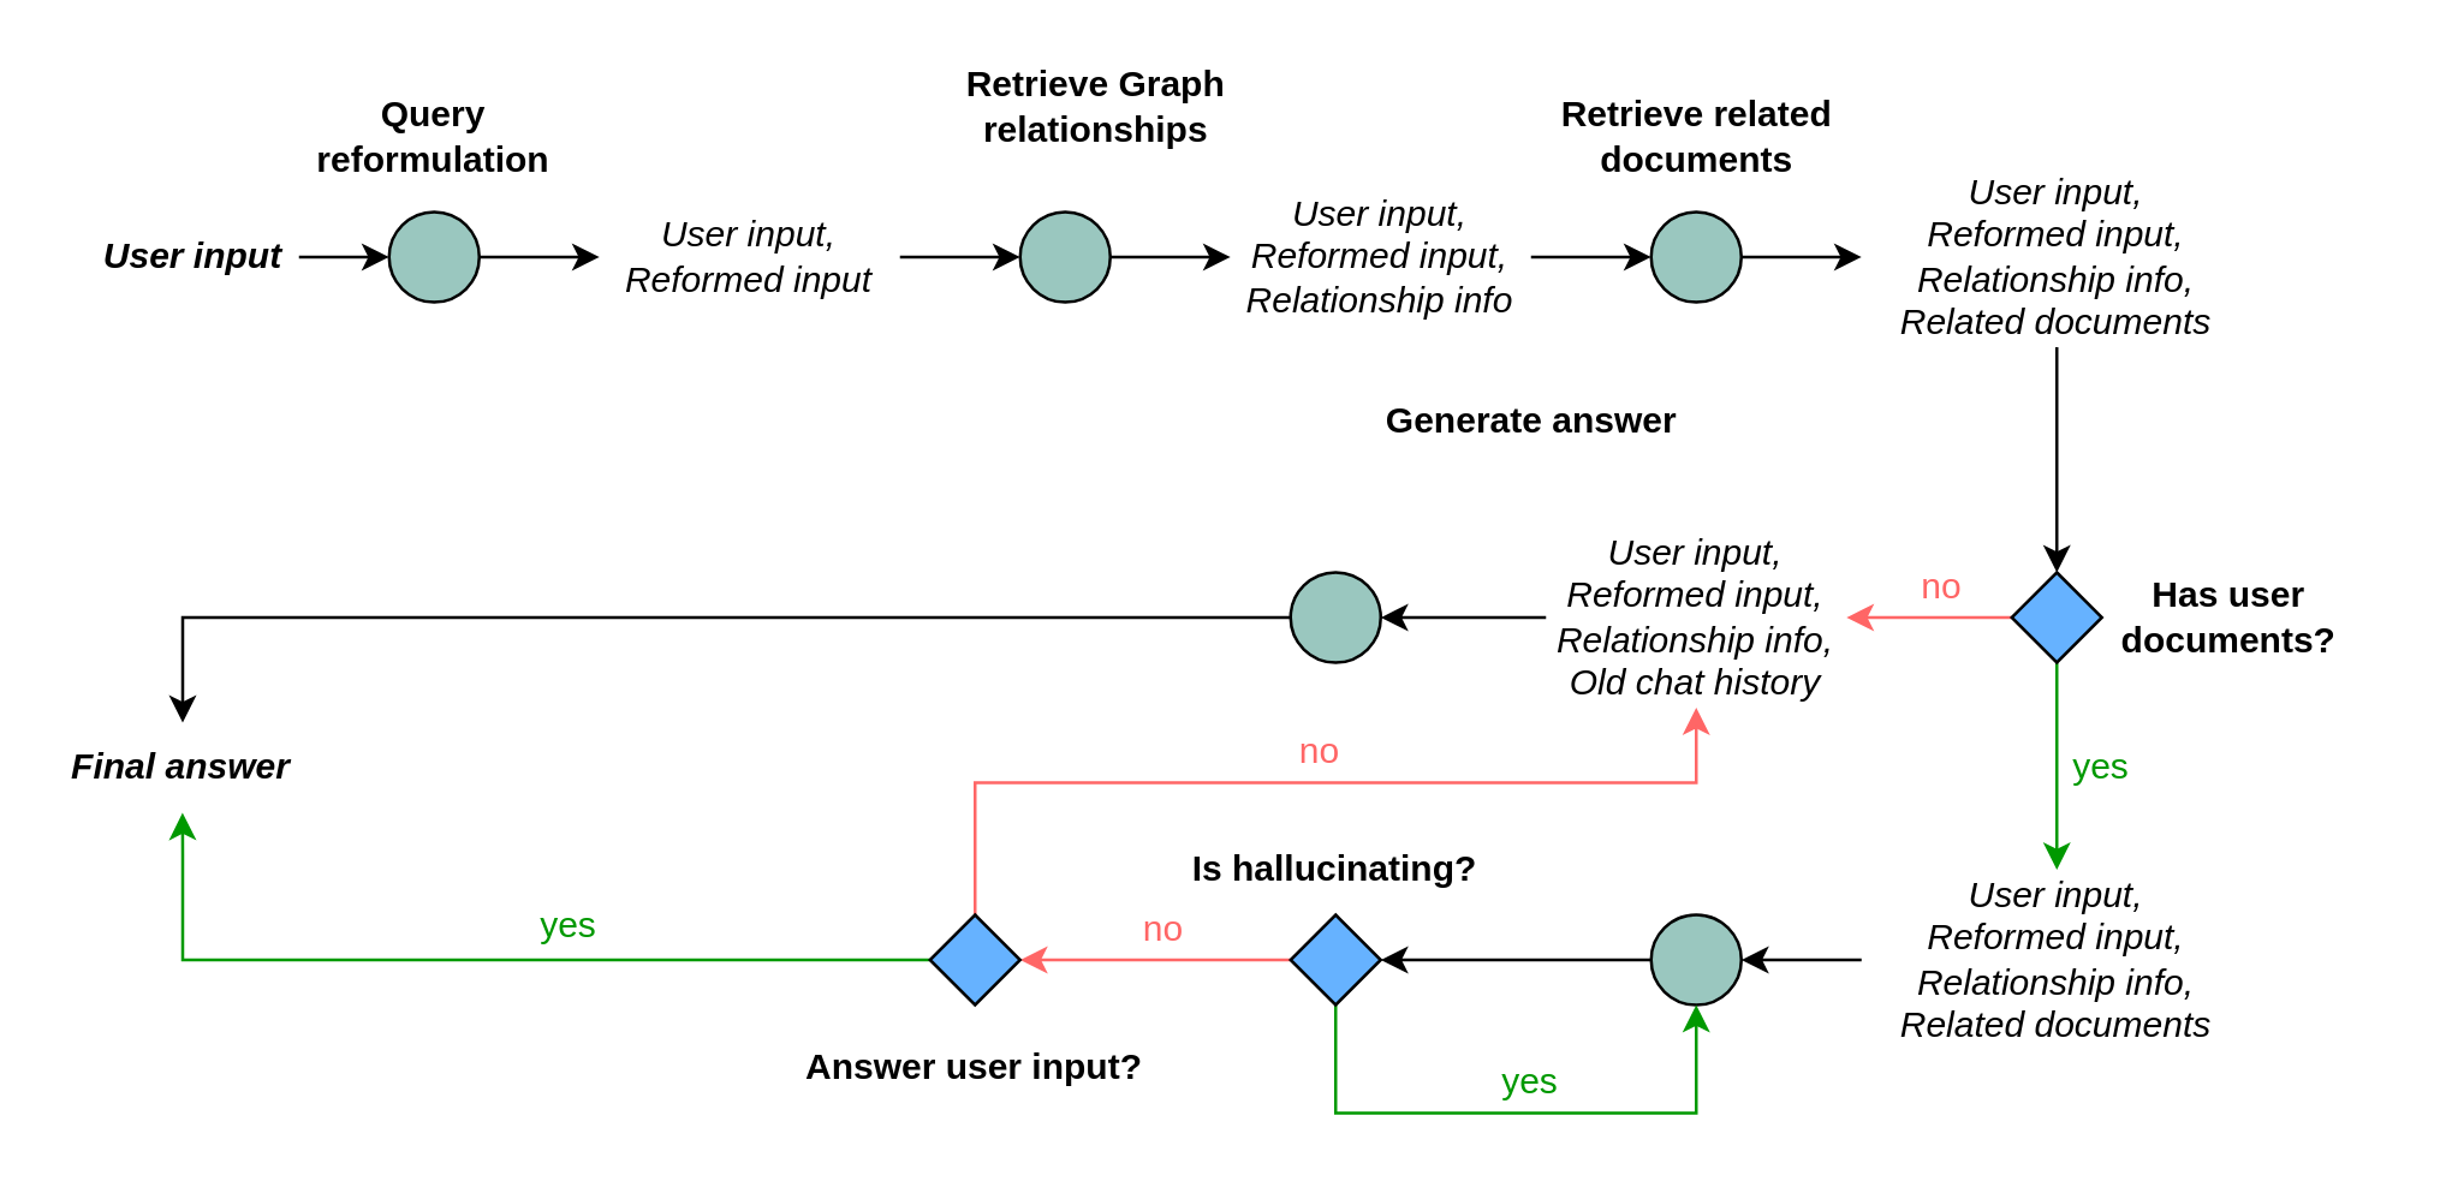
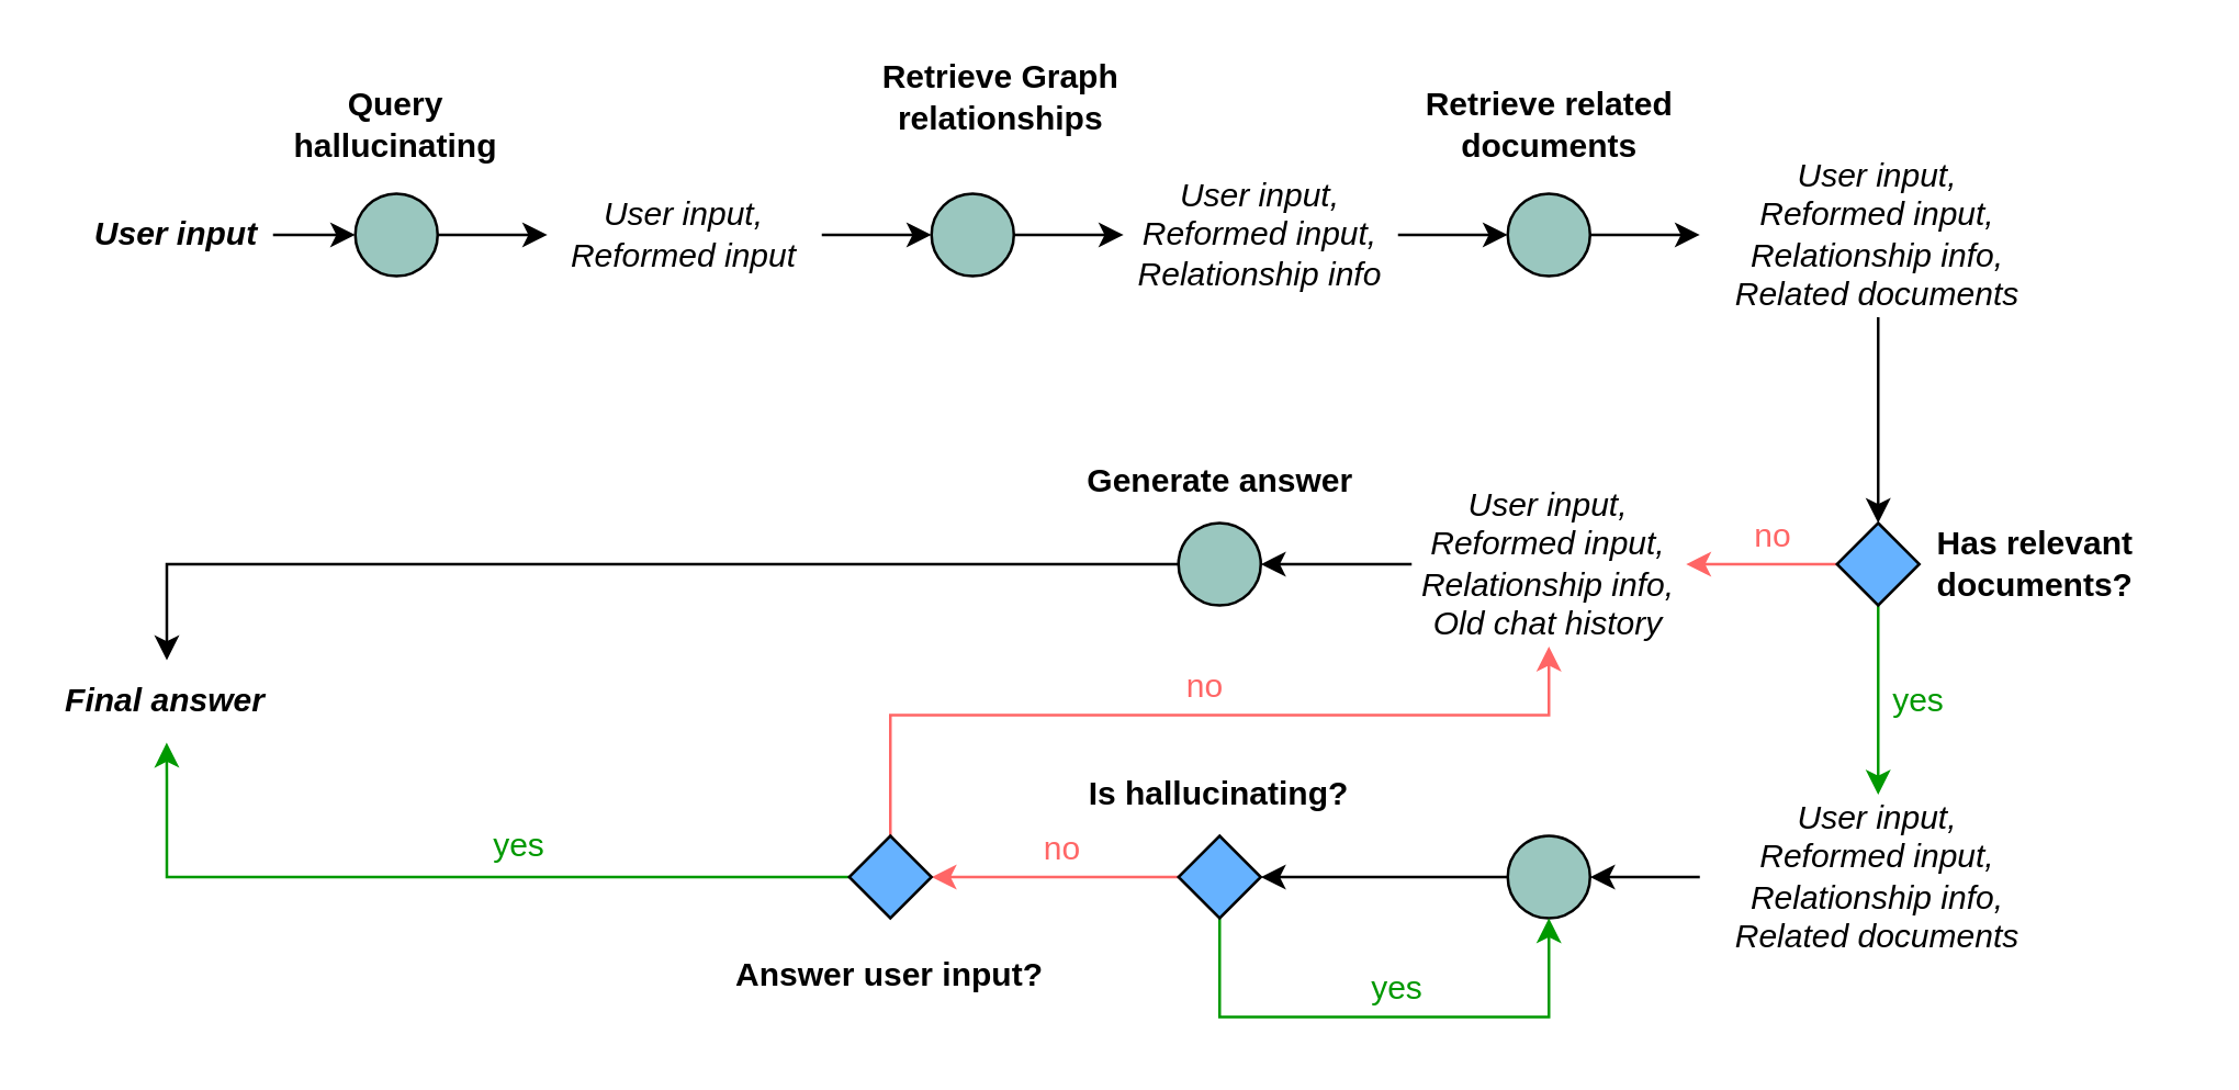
  <mxCell id="0" />
  <mxCell id="1" parent="0" />
  <mxCell id="2" style="edgeStyle=orthogonalEdgeStyle;rounded=0;orthogonalLoop=1;jettySize=auto;html=1;exitX=1;exitY=0.5;exitDx=0;exitDy=0;entryX=0;entryY=0.5;entryDx=0;entryDy=0;" edge="1" parent="1" source="3" target="5"><mxGeometry relative="1" as="geometry" /></mxCell>
  <mxCell id="3" value="&lt;i&gt;User input&lt;/i&gt;" style="text;html=1;align=center;verticalAlign=middle;whiteSpace=wrap;rounded=0;fontStyle=1" vertex="1" parent="1"><mxGeometry x="29" y="70" width="70" height="30" as="geometry" /></mxCell>
  <mxCell id="4" style="edgeStyle=orthogonalEdgeStyle;rounded=0;orthogonalLoop=1;jettySize=auto;html=1;exitX=1;exitY=0.5;exitDx=0;exitDy=0;" edge="1" parent="1" source="5" target="7"><mxGeometry relative="1" as="geometry" /></mxCell>
  <mxCell id="5" value="" style="ellipse;whiteSpace=wrap;html=1;aspect=fixed;fillColor=#9AC7BF;" vertex="1" parent="1"><mxGeometry x="129" y="70" width="30" height="30" as="geometry" /></mxCell>
  <mxCell id="6" style="edgeStyle=orthogonalEdgeStyle;rounded=0;orthogonalLoop=1;jettySize=auto;html=1;exitX=1;exitY=0.5;exitDx=0;exitDy=0;entryX=0;entryY=0.5;entryDx=0;entryDy=0;" edge="1" parent="1" source="7" target="10"><mxGeometry relative="1" as="geometry" /></mxCell>
  <mxCell id="7" value="&lt;i&gt;User input,&lt;br&gt;Reformed input&lt;/i&gt;" style="text;html=1;align=center;verticalAlign=middle;whiteSpace=wrap;rounded=0;" vertex="1" parent="1"><mxGeometry x="199" y="70" width="100" height="30" as="geometry" /></mxCell>
- <mxCell id="8" value="Query reformulation" style="text;html=1;align=center;verticalAlign=middle;whiteSpace=wrap;rounded=0;fontStyle=1" vertex="1" parent="1"><mxGeometry x="105.25" y="30" width="77.5" height="30" as="geometry" /></mxCell>
+ <mxCell id="8" value="Query hallucinating" style="text;html=1;align=center;verticalAlign=middle;whiteSpace=wrap;rounded=0;fontStyle=1" vertex="1" parent="1"><mxGeometry x="105.25" y="30" width="77.5" height="30" as="geometry" /></mxCell>
  <mxCell id="9" style="edgeStyle=orthogonalEdgeStyle;rounded=0;orthogonalLoop=1;jettySize=auto;html=1;exitX=1;exitY=0.5;exitDx=0;exitDy=0;" edge="1" parent="1" source="10" target="12"><mxGeometry relative="1" as="geometry" /></mxCell>
  <mxCell id="10" value="" style="ellipse;whiteSpace=wrap;html=1;aspect=fixed;fillColor=#9AC7BF;" vertex="1" parent="1"><mxGeometry x="339" y="70" width="30" height="30" as="geometry" /></mxCell>
  <mxCell id="11" style="edgeStyle=orthogonalEdgeStyle;rounded=0;orthogonalLoop=1;jettySize=auto;html=1;exitX=1;exitY=0.5;exitDx=0;exitDy=0;entryX=0;entryY=0.5;entryDx=0;entryDy=0;" edge="1" parent="1" source="12" target="14"><mxGeometry relative="1" as="geometry" /></mxCell>
  <mxCell id="12" value="&lt;i&gt;User input,&lt;br&gt;Reformed input,&lt;br&gt;Relationship info&lt;/i&gt;" style="text;html=1;align=center;verticalAlign=middle;whiteSpace=wrap;rounded=0;" vertex="1" parent="1"><mxGeometry x="409" y="60" width="100" height="50" as="geometry" /></mxCell>
  <mxCell id="13" style="edgeStyle=orthogonalEdgeStyle;rounded=0;orthogonalLoop=1;jettySize=auto;html=1;exitX=1;exitY=0.5;exitDx=0;exitDy=0;" edge="1" parent="1" source="14" target="16"><mxGeometry relative="1" as="geometry" /></mxCell>
  <mxCell id="14" value="" style="ellipse;whiteSpace=wrap;html=1;aspect=fixed;fillColor=#9AC7BF;" vertex="1" parent="1"><mxGeometry x="549" y="70" width="30" height="30" as="geometry" /></mxCell>
  <mxCell id="15" value="" style="edgeStyle=orthogonalEdgeStyle;rounded=0;orthogonalLoop=1;jettySize=auto;html=1;" edge="1" parent="1" source="16" target="21"><mxGeometry relative="1" as="geometry" /></mxCell>
  <mxCell id="16" value="&lt;i&gt;User input,&lt;br&gt;Reformed input,&lt;br&gt;Relationship info,&lt;br&gt;Related documents&lt;/i&gt;" style="text;html=1;align=center;verticalAlign=middle;whiteSpace=wrap;rounded=0;" vertex="1" parent="1"><mxGeometry x="619" y="55" width="130" height="60" as="geometry" /></mxCell>
  <mxCell id="17" value="Retrieve Graph relationships" style="text;html=1;align=center;verticalAlign=middle;whiteSpace=wrap;rounded=0;fontStyle=1" vertex="1" parent="1"><mxGeometry x="301.5" y="20" width="125" height="30" as="geometry" /></mxCell>
  <mxCell id="18" value="Retrieve related documents" style="text;html=1;align=center;verticalAlign=middle;whiteSpace=wrap;rounded=0;fontStyle=1" vertex="1" parent="1"><mxGeometry x="501.5" y="30" width="125" height="30" as="geometry" /></mxCell>
  <mxCell id="19" value="" style="edgeStyle=orthogonalEdgeStyle;rounded=0;orthogonalLoop=1;jettySize=auto;html=1;strokeColor=#FF6666;" edge="1" parent="1" source="21" target="24"><mxGeometry relative="1" as="geometry" /></mxCell>
  <mxCell id="20" style="edgeStyle=orthogonalEdgeStyle;rounded=0;orthogonalLoop=1;jettySize=auto;html=1;exitX=0.5;exitY=1;exitDx=0;exitDy=0;entryX=0.5;entryY=0;entryDx=0;entryDy=0;fillColor=#009900;strokeColor=#009900;" edge="1" parent="1" source="21" target="39"><mxGeometry relative="1" as="geometry" /></mxCell>
  <mxCell id="21" value="" style="rhombus;whiteSpace=wrap;html=1;fillColor=#66B2FF;" vertex="1" parent="1"><mxGeometry x="669" y="190" width="30" height="30" as="geometry" /></mxCell>
- <mxCell id="22" value="Has user documents?" style="text;html=1;align=center;verticalAlign=middle;whiteSpace=wrap;rounded=0;fontStyle=1" vertex="1" parent="1"><mxGeometry x="689" y="190" width="105" height="30" as="geometry" /></mxCell>
+ <mxCell id="22" value="Has relevant documents?" style="text;html=1;align=center;verticalAlign=middle;whiteSpace=wrap;rounded=0;fontStyle=1" vertex="1" parent="1"><mxGeometry x="689" y="190" width="105" height="30" as="geometry" /></mxCell>
  <mxCell id="23" value="" style="edgeStyle=orthogonalEdgeStyle;rounded=0;orthogonalLoop=1;jettySize=auto;html=1;" edge="1" parent="1" source="24" target="26"><mxGeometry relative="1" as="geometry" /></mxCell>
  <mxCell id="24" value="&lt;i&gt;User input,&lt;br&gt;Reformed input,&lt;br&gt;Relationship info,&lt;/i&gt;&lt;div&gt;&lt;i&gt;Old chat history&lt;/i&gt;&lt;/div&gt;" style="text;html=1;align=center;verticalAlign=middle;whiteSpace=wrap;rounded=0;" vertex="1" parent="1"><mxGeometry x="514" y="175" width="100" height="60" as="geometry" /></mxCell>
  <mxCell id="25" style="edgeStyle=orthogonalEdgeStyle;rounded=0;orthogonalLoop=1;jettySize=auto;html=1;exitX=0;exitY=0.5;exitDx=0;exitDy=0;" edge="1" parent="1" source="26" target="40"><mxGeometry relative="1" as="geometry" /></mxCell>
  <mxCell id="26" value="" style="ellipse;whiteSpace=wrap;html=1;aspect=fixed;fillColor=#9AC7BF;" vertex="1" parent="1"><mxGeometry x="429" y="190" width="30" height="30" as="geometry" /></mxCell>
- <mxCell id="27" value="Generate answer" style="text;html=1;align=center;verticalAlign=middle;whiteSpace=wrap;rounded=0;fontStyle=1" vertex="1" parent="1"><mxGeometry x="446.5" y="125" width="125" height="30" as="geometry" /></mxCell>
+ <mxCell id="27" value="Generate answer" style="text;html=1;align=center;verticalAlign=middle;whiteSpace=wrap;rounded=0;fontStyle=1" vertex="1" parent="1"><mxGeometry x="381.5" y="160" width="125" height="30" as="geometry" /></mxCell>
  <mxCell id="28" value="" style="edgeStyle=orthogonalEdgeStyle;rounded=0;orthogonalLoop=1;jettySize=auto;html=1;entryX=1;entryY=0.5;entryDx=0;entryDy=0;" edge="1" parent="1" source="29" target="32"><mxGeometry relative="1" as="geometry" /></mxCell>
  <mxCell id="29" value="" style="ellipse;whiteSpace=wrap;html=1;aspect=fixed;fillColor=#9AC7BF;" vertex="1" parent="1"><mxGeometry x="549" y="304" width="30" height="30" as="geometry" /></mxCell>
  <mxCell id="30" value="" style="edgeStyle=orthogonalEdgeStyle;rounded=0;orthogonalLoop=1;jettySize=auto;html=1;entryX=1;entryY=0.5;entryDx=0;entryDy=0;strokeColor=#FF6666;" edge="1" parent="1" source="32" target="36"><mxGeometry relative="1" as="geometry" /></mxCell>
  <mxCell id="31" style="edgeStyle=orthogonalEdgeStyle;rounded=0;orthogonalLoop=1;jettySize=auto;html=1;exitX=0.5;exitY=1;exitDx=0;exitDy=0;entryX=0.5;entryY=1;entryDx=0;entryDy=0;strokeColor=#009900;" edge="1" parent="1" source="32" target="29"><mxGeometry relative="1" as="geometry"><Array as="points"><mxPoint x="444" y="370" /><mxPoint x="564" y="370" /></Array></mxGeometry></mxCell>
  <mxCell id="32" value="" style="rhombus;whiteSpace=wrap;html=1;fillColor=#66B2FF;" vertex="1" parent="1"><mxGeometry x="429" y="304" width="30" height="30" as="geometry" /></mxCell>
  <mxCell id="33" value="Is hallucinating?" style="text;html=1;align=center;verticalAlign=middle;whiteSpace=wrap;rounded=0;fontStyle=1" vertex="1" parent="1"><mxGeometry x="389" y="274" width="110" height="30" as="geometry" /></mxCell>
  <mxCell id="34" style="edgeStyle=orthogonalEdgeStyle;rounded=0;orthogonalLoop=1;jettySize=auto;html=1;exitX=0;exitY=0.5;exitDx=0;exitDy=0;entryX=0.5;entryY=1;entryDx=0;entryDy=0;strokeColor=#009900;" edge="1" parent="1" source="36" target="40"><mxGeometry relative="1" as="geometry" /></mxCell>
  <mxCell id="35" style="edgeStyle=orthogonalEdgeStyle;rounded=0;orthogonalLoop=1;jettySize=auto;html=1;exitX=0.5;exitY=0;exitDx=0;exitDy=0;strokeColor=#FF6666;" edge="1" parent="1" source="36" target="24"><mxGeometry relative="1" as="geometry"><Array as="points"><mxPoint x="324" y="260" /><mxPoint x="564" y="260" /></Array></mxGeometry></mxCell>
  <mxCell id="36" value="" style="rhombus;whiteSpace=wrap;html=1;fillColor=#66B2FF;" vertex="1" parent="1"><mxGeometry x="309" y="304" width="30" height="30" as="geometry" /></mxCell>
  <mxCell id="37" value="Answer user input?" style="text;html=1;align=center;verticalAlign=middle;whiteSpace=wrap;rounded=0;fontStyle=1" vertex="1" parent="1"><mxGeometry x="264" y="340" width="120" height="30" as="geometry" /></mxCell>
  <mxCell id="38" style="edgeStyle=orthogonalEdgeStyle;rounded=0;orthogonalLoop=1;jettySize=auto;html=1;exitX=0;exitY=0.5;exitDx=0;exitDy=0;entryX=1;entryY=0.5;entryDx=0;entryDy=0;" edge="1" parent="1" source="39" target="29"><mxGeometry relative="1" as="geometry" /></mxCell>
  <mxCell id="39" value="&lt;i&gt;User input,&lt;br&gt;Reformed input,&lt;br&gt;Relationship info,&lt;br&gt;Related documents&lt;/i&gt;" style="text;html=1;align=center;verticalAlign=middle;whiteSpace=wrap;rounded=0;" vertex="1" parent="1"><mxGeometry x="619" y="289" width="130" height="60" as="geometry" /></mxCell>
  <mxCell id="40" value="Final answer" style="text;html=1;align=center;verticalAlign=middle;whiteSpace=wrap;rounded=0;fontStyle=3" vertex="1" parent="1"><mxGeometry x="20.25" y="240" width="80" height="30" as="geometry" /></mxCell>
  <mxCell id="41" value="&lt;font color=&quot;#ff6666&quot;&gt;no&lt;/font&gt;" style="text;html=1;align=center;verticalAlign=middle;whiteSpace=wrap;rounded=0;" vertex="1" parent="1"><mxGeometry x="616" y="180" width="60" height="30" as="geometry" /></mxCell>
  <mxCell id="42" value="&lt;font color=&quot;#009900&quot;&gt;yes&lt;/font&gt;" style="text;html=1;align=center;verticalAlign=middle;whiteSpace=wrap;rounded=0;" vertex="1" parent="1"><mxGeometry x="669" y="240" width="60" height="30" as="geometry" /></mxCell>
  <mxCell id="43" value="&lt;font color=&quot;#ff6666&quot;&gt;no&lt;/font&gt;" style="text;html=1;align=center;verticalAlign=middle;whiteSpace=wrap;rounded=0;" vertex="1" parent="1"><mxGeometry x="356.5" y="294" width="60" height="30" as="geometry" /></mxCell>
  <mxCell id="44" value="&lt;font color=&quot;#009900&quot;&gt;yes&lt;/font&gt;" style="text;html=1;align=center;verticalAlign=middle;whiteSpace=wrap;rounded=0;" vertex="1" parent="1"><mxGeometry x="479" y="345" width="60" height="30" as="geometry" /></mxCell>
  <mxCell id="45" value="&lt;font color=&quot;#009900&quot;&gt;yes&lt;/font&gt;" style="text;html=1;align=center;verticalAlign=middle;whiteSpace=wrap;rounded=0;" vertex="1" parent="1"><mxGeometry x="159" y="293" width="60" height="30" as="geometry" /></mxCell>
  <mxCell id="46" value="&lt;font color=&quot;#ff6666&quot;&gt;no&lt;/font&gt;" style="text;html=1;align=center;verticalAlign=middle;whiteSpace=wrap;rounded=0;" vertex="1" parent="1"><mxGeometry x="409" y="235" width="60" height="30" as="geometry" /></mxCell>
